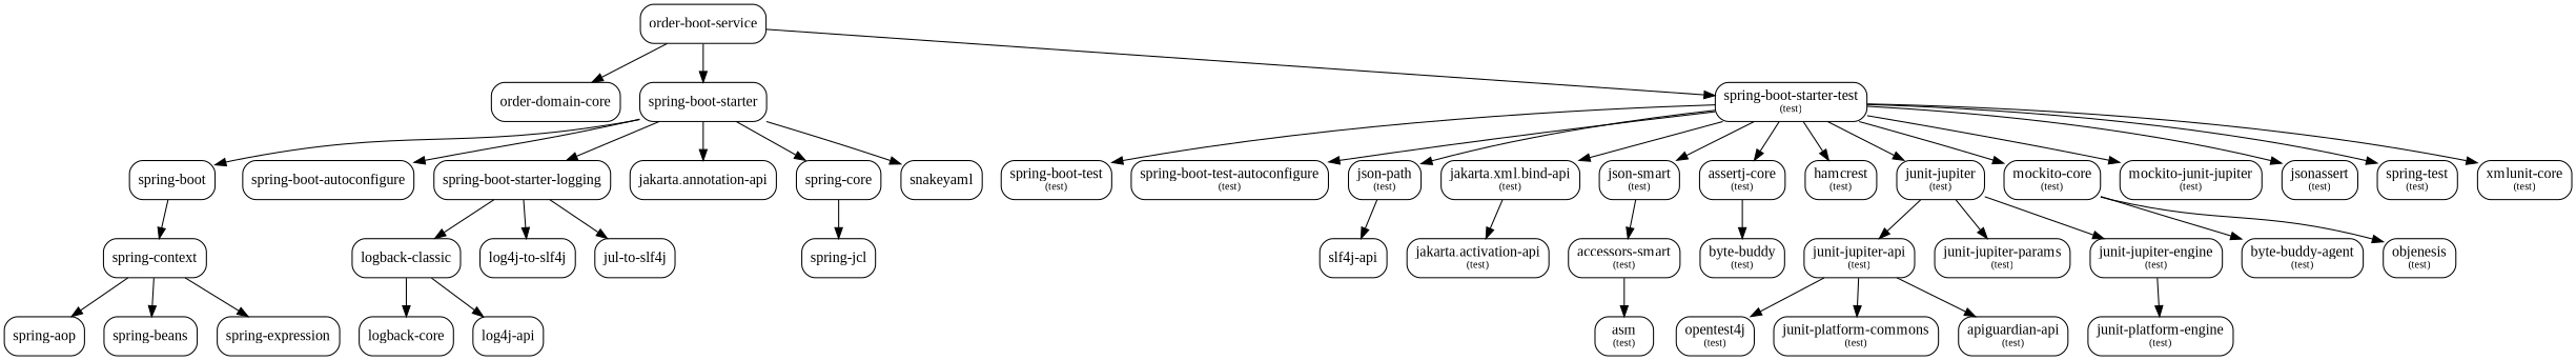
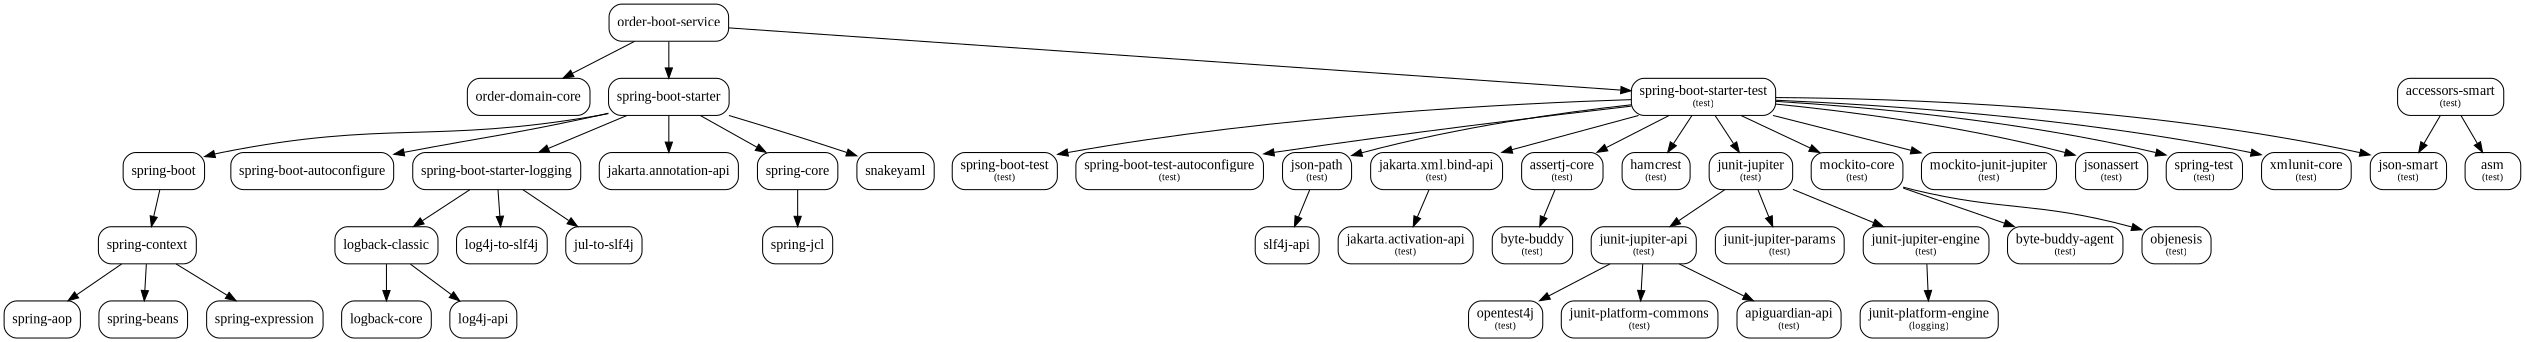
  digraph {
    fontname="Liberation Serif"
    node [fontname="Liberation Serif" fontsize=14 shape=box style=rounded]
    edge [fontname="Liberation Serif" fontsize=10]
    n1 [label="order-boot-service"]
    n2 [label=<order-domain-core>]
    n3 [label=<spring-boot-starter>]
    n4 [label=<spring-boot-starter-test<font point-size="10"><br/>(test)</font>>]
    n5 [label=<spring-boot>]
    n6 [label=<spring-boot-autoconfigure>]
    n7 [label=<spring-boot-starter-logging>]
    n8 [label=<jakarta.annotation-api>]
    n9 [label=<spring-core>]
    n10 [label=<snakeyaml>]
    n11 [label=<spring-boot-test<font point-size="10"><br/>(test)</font>>]
    n12 [label=<spring-boot-test-autoconfigure<font point-size="10"><br/>(test)</font>>]
    n13 [label=<json-path<font point-size="10"><br/>(test)</font>>]
    n14 [label=<jakarta.xml.bind-api<font point-size="10"><br/>(test)</font>>]
    n15 [label=<json-smart<font point-size="10"><br/>(test)</font>>]
    n16 [label=<assertj-core<font point-size="10"><br/>(test)</font>>]
    n17 [label=<hamcrest<font point-size="10"><br/>(test)</font>>]
    n18 [label=<junit-jupiter<font point-size="10"><br/>(test)</font>>]
    n19 [label=<mockito-core<font point-size="10"><br/>(test)</font>>]
    n20 [label=<mockito-junit-jupiter<font point-size="10"><br/>(test)</font>>]
    n21 [label=<jsonassert<font point-size="10"><br/>(test)</font>>]
    n22 [label=<spring-test<font point-size="10"><br/>(test)</font>>]
    n23 [label=<xmlunit-core<font point-size="10"><br/>(test)</font>>]
    n24 [label=<spring-context>]
    n25 [label=<spring-aop>]
    n26 [label=<spring-beans>]
    n27 [label=<spring-expression>]
    n28 [label=<logback-classic>]
    n29 [label=<log4j-to-slf4j>]
    n30 [label=<jul-to-slf4j>]
    n31 [label=<spring-jcl>]
    n32 [label=<logback-core>]
    n33 [label=<log4j-api>]
    n34 [label=<slf4j-api>]
    n35 [label=<jakarta.activation-api<font point-size="10"><br/>(test)</font>>]
    n36 [label=<accessors-smart<font point-size="10"><br/>(test)</font>>]
    n37 [label=<byte-buddy<font point-size="10"><br/>(test)</font>>]
    n38 [label=<junit-jupiter-api<font point-size="10"><br/>(test)</font>>]
    n39 [label=<junit-jupiter-params<font point-size="10"><br/>(test)</font>>]
    n40 [label=<junit-jupiter-engine<font point-size="10"><br/>(test)</font>>]
    n41 [label=<byte-buddy-agent<font point-size="10"><br/>(test)</font>>]
    n42 [label=<objenesis<font point-size="10"><br/>(test)</font>>]
    n43 [label=<asm<font point-size="10"><br/>(test)</font>>]
    n44 [label=<opentest4j<font point-size="10"><br/>(test)</font>>]
    n45 [label=<junit-platform-commons<font point-size="10"><br/>(test)</font>>]
    n46 [label=<apiguardian-api<font point-size="10"><br/>(test)</font>>]
-   n47 [label=<junit-platform-engine<font point-size="10"><br/>(test)</font>>]
+   n47 [label=<junit-platform-engine<font point-size="10"><br/>(logging)</font>>]
    n1 -> n2
    n1 -> n3
    n1 -> n4
    n3 -> n5
    n3 -> n6
    n3 -> n7
    n3 -> n8
    n3 -> n9
    n3 -> n10
    n4 -> n11
    n4 -> n12
    n4 -> n13
    n4 -> n14
    n4 -> n15
    n4 -> n16
    n4 -> n17
    n4 -> n18
    n4 -> n19
    n4 -> n20
    n4 -> n21
    n4 -> n22
    n4 -> n23
    n5 -> n24
    n7 -> n28
    n7 -> n29
    n7 -> n30
    n9 -> n31
    n13 -> n34
    n14 -> n35
-   n15 -> n36
+   n36 -> n15
    n16 -> n37
    n18 -> n38
    n18 -> n39
    n18 -> n40
    n19 -> n41
    n19 -> n42
    n24 -> n25
    n24 -> n26
    n24 -> n27
    n28 -> n32
    n28 -> n33
    n36 -> n43
    n38 -> n44
    n38 -> n45
    n38 -> n46
    n40 -> n47
  }
